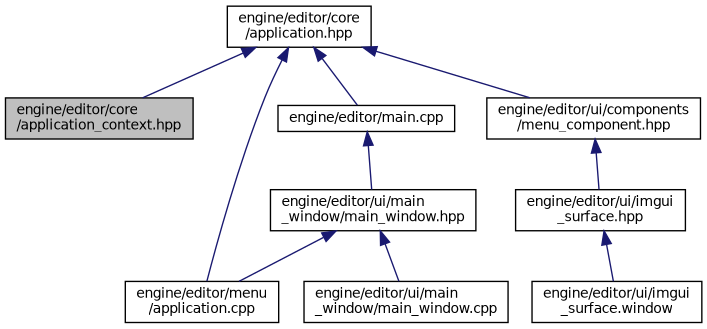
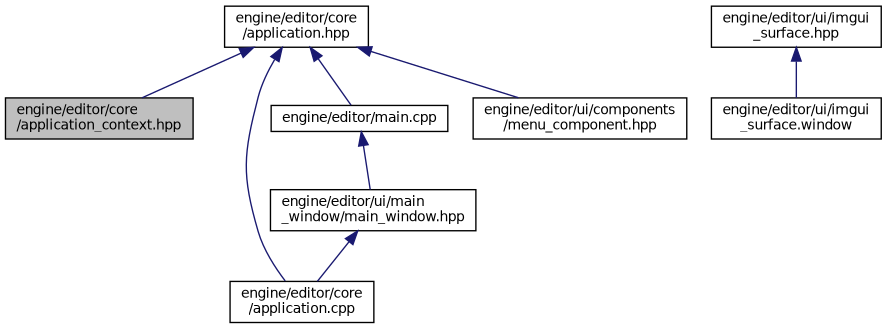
  digraph {
    node [color=black fillcolor=white fontname=Helvetica fontsize=10 shape=record style=filled]
    edge [color=midnightblue dir=back fontname=Helvetica fontsize=10 labelfontname=Helvetica labelfontsize=10 style=solid]
    n1 [fillcolor=grey75 fontcolor=black height=0.2 label="engine/editor/core\l/application_context.hpp" width=0.4]
    n2 [height=0.2 label="engine/editor/core\l/application.hpp" width=0.4]
-   n3 [height=0.2 label="engine/editor/menu\l/application.cpp" width=0.4]
+   n3 [height=0.2 label="engine/editor/core\l/application.cpp" width=0.4]
    n4 [height=0.2 label="engine/editor/main.cpp" width=0.4]
    n5 [height=0.2 label="engine/editor/ui/components\l/menu_component.hpp" width=0.4]
    n6 [height=0.2 label="engine/editor/ui/main\l_window/main_window.hpp" width=0.4]
    n7 [height=0.2 label="engine/editor/ui/imgui\l_surface.hpp" width=0.4]
    n8 [height=0.2 label="engine/editor/ui/imgui\l_surface.window" width=0.4]
-   n9 [height=0.2 label="engine/editor/ui/main\l_window/main_window.cpp" width=0.4]
    n2 -> n1
    n2 -> n3
    n2 -> n4
    n2 -> n5
    n4 -> n6
-   n5 -> n7
    n6 -> n3
-   n6 -> n9
    n7 -> n8
  }
